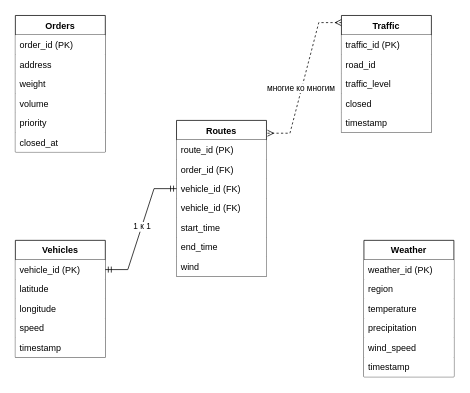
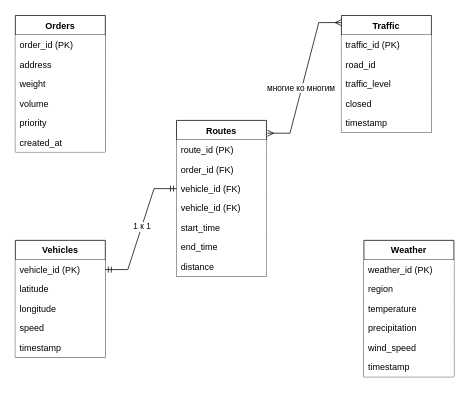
  <mxCell id="0" />
  <mxCell id="1" parent="0" />
  <mxCell id="2" value="Orders" style="swimlane;fontStyle=1;align=center;verticalAlign=top;childLayout=stackLayout;horizontal=1;startSize=26;horizontalStack=0;resizeParent=1;resizeParentMax=0;resizeLast=0;collapsible=1;marginBottom=0;fillColor=light-dark(#FFFFFF,var(--ge-dark-color, #121212));" parent="1" vertex="1"><mxGeometry x="20" y="20" width="120" height="182" as="geometry" /></mxCell>
  <mxCell id="3" value="order_id (PK)" style="text;strokeColor=none;fillColor=light-dark(#FFFFFF,var(--ge-dark-color, #121212));align=left;verticalAlign=top;spacingLeft=4;spacingRight=4;overflow=hidden;rotatable=0;points=[[0,0.5],[1,0.5]];portConstraint=eastwest;" parent="2" vertex="1"><mxGeometry y="26" width="120" height="26" as="geometry" /></mxCell>
  <mxCell id="4" value="address" style="text;strokeColor=none;fillColor=light-dark(#FFFFFF,var(--ge-dark-color, #121212));align=left;verticalAlign=top;spacingLeft=4;spacingRight=4;overflow=hidden;rotatable=0;points=[[0,0.5],[1,0.5]];portConstraint=eastwest;" parent="2" vertex="1"><mxGeometry y="52" width="120" height="26" as="geometry" /></mxCell>
  <mxCell id="5" value="weight" style="text;strokeColor=none;fillColor=light-dark(#FFFFFF,var(--ge-dark-color, #121212));align=left;verticalAlign=top;spacingLeft=4;spacingRight=4;overflow=hidden;rotatable=0;points=[[0,0.5],[1,0.5]];portConstraint=eastwest;" parent="2" vertex="1"><mxGeometry y="78" width="120" height="26" as="geometry" /></mxCell>
  <mxCell id="6" value="volume" style="text;strokeColor=none;fillColor=light-dark(#FFFFFF,var(--ge-dark-color, #121212));align=left;verticalAlign=top;spacingLeft=4;spacingRight=4;overflow=hidden;rotatable=0;points=[[0,0.5],[1,0.5]];portConstraint=eastwest;" parent="2" vertex="1"><mxGeometry y="104" width="120" height="26" as="geometry" /></mxCell>
  <mxCell id="7" value="priority" style="text;strokeColor=none;fillColor=light-dark(#FFFFFF,var(--ge-dark-color, #121212));align=left;verticalAlign=top;spacingLeft=4;spacingRight=4;overflow=hidden;rotatable=0;points=[[0,0.5],[1,0.5]];portConstraint=eastwest;" parent="2" vertex="1"><mxGeometry y="130" width="120" height="26" as="geometry" /></mxCell>
- <mxCell id="8" value="closed_at" style="text;strokeColor=none;fillColor=light-dark(#FFFFFF,var(--ge-dark-color, #121212));align=left;verticalAlign=top;spacingLeft=4;spacingRight=4;overflow=hidden;rotatable=0;points=[[0,0.5],[1,0.5]];portConstraint=eastwest;" parent="2" vertex="1"><mxGeometry y="156" width="120" height="26" as="geometry" /></mxCell>
+ <mxCell id="8" value="created_at" style="text;strokeColor=none;fillColor=light-dark(#FFFFFF,var(--ge-dark-color, #121212));align=left;verticalAlign=top;spacingLeft=4;spacingRight=4;overflow=hidden;rotatable=0;points=[[0,0.5],[1,0.5]];portConstraint=eastwest;" parent="2" vertex="1"><mxGeometry y="156" width="120" height="26" as="geometry" /></mxCell>
  <mxCell id="9" value="Vehicles" style="swimlane;fontStyle=1;align=center;verticalAlign=top;childLayout=stackLayout;horizontal=1;startSize=26;horizontalStack=0;resizeParent=1;resizeParentMax=0;resizeLast=0;collapsible=1;marginBottom=0;fillColor=light-dark(#FFFFFF,var(--ge-dark-color, #121212));" parent="1" vertex="1"><mxGeometry x="20" y="320" width="120" height="156" as="geometry" /></mxCell>
  <mxCell id="10" value="vehicle_id (PK)" style="text;strokeColor=none;fillColor=light-dark(#FFFFFF,var(--ge-dark-color, #121212));align=left;verticalAlign=top;spacingLeft=4;spacingRight=4;overflow=hidden;rotatable=0;points=[[0,0.5],[1,0.5]];portConstraint=eastwest;" parent="9" vertex="1"><mxGeometry y="26" width="120" height="26" as="geometry" /></mxCell>
  <mxCell id="11" value="latitude" style="text;strokeColor=none;fillColor=light-dark(#FFFFFF,var(--ge-dark-color, #121212));align=left;verticalAlign=top;spacingLeft=4;spacingRight=4;overflow=hidden;rotatable=0;points=[[0,0.5],[1,0.5]];portConstraint=eastwest;" parent="9" vertex="1"><mxGeometry y="52" width="120" height="26" as="geometry" /></mxCell>
  <mxCell id="12" value="longitude" style="text;strokeColor=none;fillColor=light-dark(#FFFFFF,var(--ge-dark-color, #121212));align=left;verticalAlign=top;spacingLeft=4;spacingRight=4;overflow=hidden;rotatable=0;points=[[0,0.5],[1,0.5]];portConstraint=eastwest;" parent="9" vertex="1"><mxGeometry y="78" width="120" height="26" as="geometry" /></mxCell>
  <mxCell id="13" value="speed" style="text;strokeColor=none;fillColor=light-dark(#FFFFFF,var(--ge-dark-color, #121212));align=left;verticalAlign=top;spacingLeft=4;spacingRight=4;overflow=hidden;rotatable=0;points=[[0,0.5],[1,0.5]];portConstraint=eastwest;" parent="9" vertex="1"><mxGeometry y="104" width="120" height="26" as="geometry" /></mxCell>
  <mxCell id="14" value="timestamp" style="text;strokeColor=none;fillColor=light-dark(#FFFFFF,var(--ge-dark-color, #121212));align=left;verticalAlign=top;spacingLeft=4;spacingRight=4;overflow=hidden;rotatable=0;points=[[0,0.5],[1,0.5]];portConstraint=eastwest;" parent="9" vertex="1"><mxGeometry y="130" width="120" height="26" as="geometry" /></mxCell>
  <mxCell id="15" value="Weather" style="swimlane;fontStyle=1;align=center;verticalAlign=top;childLayout=stackLayout;horizontal=1;startSize=26;horizontalStack=0;resizeParent=1;resizeParentMax=0;resizeLast=0;collapsible=1;marginBottom=0;fillColor=light-dark(#FFFFFF,var(--ge-dark-color, #121212));" parent="1" vertex="1"><mxGeometry x="485" y="320" width="120" height="182" as="geometry" /></mxCell>
  <mxCell id="16" value="weather_id (PK)" style="text;strokeColor=none;fillColor=light-dark(#FFFFFF,var(--ge-dark-color, #121212));align=left;verticalAlign=top;spacingLeft=4;spacingRight=4;overflow=hidden;rotatable=0;points=[[0,0.5],[1,0.5]];portConstraint=eastwest;" parent="15" vertex="1"><mxGeometry y="26" width="120" height="26" as="geometry" /></mxCell>
  <mxCell id="17" value="region" style="text;strokeColor=none;fillColor=light-dark(#FFFFFF,var(--ge-dark-color, #121212));align=left;verticalAlign=top;spacingLeft=4;spacingRight=4;overflow=hidden;rotatable=0;points=[[0,0.5],[1,0.5]];portConstraint=eastwest;" parent="15" vertex="1"><mxGeometry y="52" width="120" height="26" as="geometry" /></mxCell>
  <mxCell id="18" value="temperature" style="text;strokeColor=none;fillColor=light-dark(#FFFFFF,var(--ge-dark-color, #121212));align=left;verticalAlign=top;spacingLeft=4;spacingRight=4;overflow=hidden;rotatable=0;points=[[0,0.5],[1,0.5]];portConstraint=eastwest;" parent="15" vertex="1"><mxGeometry y="78" width="120" height="26" as="geometry" /></mxCell>
  <mxCell id="19" value="precipitation" style="text;strokeColor=none;fillColor=light-dark(#FFFFFF,var(--ge-dark-color, #121212));align=left;verticalAlign=top;spacingLeft=4;spacingRight=4;overflow=hidden;rotatable=0;points=[[0,0.5],[1,0.5]];portConstraint=eastwest;" parent="15" vertex="1"><mxGeometry y="104" width="120" height="26" as="geometry" /></mxCell>
  <mxCell id="20" value="wind_speed" style="text;strokeColor=none;fillColor=light-dark(#FFFFFF,var(--ge-dark-color, #121212));align=left;verticalAlign=top;spacingLeft=4;spacingRight=4;overflow=hidden;rotatable=0;points=[[0,0.5],[1,0.5]];portConstraint=eastwest;" parent="15" vertex="1"><mxGeometry y="130" width="120" height="26" as="geometry" /></mxCell>
  <mxCell id="21" value="timestamp" style="text;strokeColor=none;fillColor=light-dark(#FFFFFF,var(--ge-dark-color, #121212));align=left;verticalAlign=top;spacingLeft=4;spacingRight=4;overflow=hidden;rotatable=0;points=[[0,0.5],[1,0.5]];portConstraint=eastwest;" parent="15" vertex="1"><mxGeometry y="156" width="120" height="26" as="geometry" /></mxCell>
  <mxCell id="22" value="Traffic" style="swimlane;fontStyle=1;align=center;verticalAlign=top;childLayout=stackLayout;horizontal=1;startSize=26;horizontalStack=0;resizeParent=1;resizeParentMax=0;resizeLast=0;collapsible=1;marginBottom=0;fillColor=light-dark(#FFFFFF,var(--ge-dark-color, #121212));" parent="1" vertex="1"><mxGeometry x="455" y="20" width="120" height="156" as="geometry" /></mxCell>
  <mxCell id="23" value="traffic_id (PK)" style="text;strokeColor=none;fillColor=light-dark(#FFFFFF,var(--ge-dark-color, #121212));align=left;verticalAlign=top;spacingLeft=4;spacingRight=4;overflow=hidden;rotatable=0;points=[[0,0.5],[1,0.5]];portConstraint=eastwest;" parent="22" vertex="1"><mxGeometry y="26" width="120" height="26" as="geometry" /></mxCell>
  <mxCell id="24" value="road_id" style="text;strokeColor=none;fillColor=light-dark(#FFFFFF,var(--ge-dark-color, #121212));align=left;verticalAlign=top;spacingLeft=4;spacingRight=4;overflow=hidden;rotatable=0;points=[[0,0.5],[1,0.5]];portConstraint=eastwest;" parent="22" vertex="1"><mxGeometry y="52" width="120" height="26" as="geometry" /></mxCell>
  <mxCell id="25" value="traffic_level" style="text;strokeColor=none;fillColor=light-dark(#FFFFFF,var(--ge-dark-color, #121212));align=left;verticalAlign=top;spacingLeft=4;spacingRight=4;overflow=hidden;rotatable=0;points=[[0,0.5],[1,0.5]];portConstraint=eastwest;" parent="22" vertex="1"><mxGeometry y="78" width="120" height="26" as="geometry" /></mxCell>
  <mxCell id="26" value="closed" style="text;strokeColor=none;fillColor=light-dark(#FFFFFF,var(--ge-dark-color, #121212));align=left;verticalAlign=top;spacingLeft=4;spacingRight=4;overflow=hidden;rotatable=0;points=[[0,0.5],[1,0.5]];portConstraint=eastwest;" parent="22" vertex="1"><mxGeometry y="104" width="120" height="26" as="geometry" /></mxCell>
  <mxCell id="27" value="timestamp" style="text;strokeColor=none;fillColor=light-dark(#FFFFFF,var(--ge-dark-color, #121212));align=left;verticalAlign=top;spacingLeft=4;spacingRight=4;overflow=hidden;rotatable=0;points=[[0,0.5],[1,0.5]];portConstraint=eastwest;" parent="22" vertex="1"><mxGeometry y="130" width="120" height="26" as="geometry" /></mxCell>
  <mxCell id="28" value="Routes" style="swimlane;fontStyle=1;align=center;verticalAlign=top;childLayout=stackLayout;horizontal=1;startSize=26;horizontalStack=0;resizeParent=1;resizeParentMax=0;resizeLast=0;collapsible=1;marginBottom=0;fillColor=light-dark(#FFFFFF,var(--ge-dark-color, #121212));" parent="1" vertex="1"><mxGeometry x="235" y="160" width="120" height="208" as="geometry" /></mxCell>
  <mxCell id="29" value="route_id (PK)" style="text;strokeColor=none;fillColor=light-dark(#FFFFFF,var(--ge-dark-color, #121212));align=left;verticalAlign=top;spacingLeft=4;spacingRight=4;overflow=hidden;rotatable=0;points=[[0,0.5],[1,0.5]];portConstraint=eastwest;" parent="28" vertex="1"><mxGeometry y="26" width="120" height="26" as="geometry" /></mxCell>
  <mxCell id="30" value="order_id (FK)" style="text;strokeColor=none;fillColor=light-dark(#FFFFFF,var(--ge-dark-color, #121212));align=left;verticalAlign=top;spacingLeft=4;spacingRight=4;overflow=hidden;rotatable=0;points=[[0,0.5],[1,0.5]];portConstraint=eastwest;" parent="28" vertex="1"><mxGeometry y="52" width="120" height="26" as="geometry" /></mxCell>
  <mxCell id="31" value="vehicle_id (FK)" style="text;strokeColor=none;fillColor=light-dark(#FFFFFF,var(--ge-dark-color, #121212));align=left;verticalAlign=top;spacingLeft=4;spacingRight=4;overflow=hidden;rotatable=0;points=[[0,0.5],[1,0.5]];portConstraint=eastwest;" parent="28" vertex="1"><mxGeometry y="78" width="120" height="26" as="geometry" /></mxCell>
  <mxCell id="32" value="vehicle_id (FK)" style="text;strokeColor=none;fillColor=light-dark(#FFFFFF,var(--ge-dark-color, #121212));align=left;verticalAlign=top;spacingLeft=4;spacingRight=4;overflow=hidden;rotatable=0;points=[[0,0.5],[1,0.5]];portConstraint=eastwest;" vertex="1" parent="28"><mxGeometry y="104" width="120" height="26" as="geometry" /></mxCell>
  <mxCell id="33" value="start_time" style="text;strokeColor=none;fillColor=light-dark(#FFFFFF,var(--ge-dark-color, #121212));align=left;verticalAlign=top;spacingLeft=4;spacingRight=4;overflow=hidden;rotatable=0;points=[[0,0.5],[1,0.5]];portConstraint=eastwest;" parent="28" vertex="1"><mxGeometry y="130" width="120" height="26" as="geometry" /></mxCell>
  <mxCell id="34" value="end_time" style="text;strokeColor=none;fillColor=light-dark(#FFFFFF,var(--ge-dark-color, #121212));align=left;verticalAlign=top;spacingLeft=4;spacingRight=4;overflow=hidden;rotatable=0;points=[[0,0.5],[1,0.5]];portConstraint=eastwest;" parent="28" vertex="1"><mxGeometry y="156" width="120" height="26" as="geometry" /></mxCell>
- <mxCell id="35" value="wind" style="text;strokeColor=none;fillColor=light-dark(#FFFFFF,var(--ge-dark-color, #121212));align=left;verticalAlign=top;spacingLeft=4;spacingRight=4;overflow=hidden;rotatable=0;points=[[0,0.5],[1,0.5]];portConstraint=eastwest;" parent="28" vertex="1"><mxGeometry y="182" width="120" height="26" as="geometry" /></mxCell>
+ <mxCell id="35" value="distance" style="text;strokeColor=none;fillColor=light-dark(#FFFFFF,var(--ge-dark-color, #121212));align=left;verticalAlign=top;spacingLeft=4;spacingRight=4;overflow=hidden;rotatable=0;points=[[0,0.5],[1,0.5]];portConstraint=eastwest;" parent="28" vertex="1"><mxGeometry y="182" width="120" height="26" as="geometry" /></mxCell>
  <mxCell id="36" value="" style="edgeStyle=entityRelationEdgeStyle;fontSize=12;html=1;endArrow=ERmandOne;startArrow=ERmandOne;rounded=0;exitX=0;exitY=0.5;exitDx=0;exitDy=0;fillColor=light-dark(#FFFFFF,var(--ge-dark-color, #121212));" edge="1" parent="1" source="31" target="10"><mxGeometry width="100" height="100" relative="1" as="geometry"><mxPoint x="365" y="250" as="sourcePoint" /><mxPoint x="365" y="-70" as="targetPoint" /><Array as="points"><mxPoint x="395" y="250" /><mxPoint x="285" y="20" /><mxPoint x="385" y="150" /><mxPoint x="395" y="80" /><mxPoint x="395" y="100" /></Array></mxGeometry></mxCell>
  <mxCell id="37" value="1 к 1" style="edgeLabel;html=1;align=center;verticalAlign=middle;resizable=0;points=[];fillColor=light-dark(#FFFFFF,var(--ge-dark-color, #121212));" vertex="1" connectable="0" parent="36"><mxGeometry x="-0.04" relative="1" as="geometry"><mxPoint as="offset" /></mxGeometry></mxCell>
- <mxCell id="38" value="" style="edgeStyle=entityRelationEdgeStyle;fontSize=12;html=1;endArrow=ERmany;startArrow=ERmany;rounded=0;entryX=-0.002;entryY=0.061;entryDx=0;entryDy=0;entryPerimeter=0;exitX=1.011;exitY=0.082;exitDx=0;exitDy=0;exitPerimeter=0;fillColor=light-dark(#FFFFFF,var(--ge-dark-color, #121212));dashed=1;" edge="1" parent="1" source="28" target="22"><mxGeometry width="100" height="100" relative="1" as="geometry"><mxPoint x="365" y="390" as="sourcePoint" /><mxPoint x="535" y="170" as="targetPoint" /></mxGeometry></mxCell>
+ <mxCell id="38" value="" style="edgeStyle=entityRelationEdgeStyle;fontSize=12;html=1;endArrow=ERmany;startArrow=ERmany;rounded=0;entryX=-0.002;entryY=0.061;entryDx=0;entryDy=0;entryPerimeter=0;exitX=1.011;exitY=0.082;exitDx=0;exitDy=0;exitPerimeter=0;fillColor=light-dark(#FFFFFF,var(--ge-dark-color, #121212));" edge="1" parent="1" source="28" target="22"><mxGeometry width="100" height="100" relative="1" as="geometry"><mxPoint x="365" y="390" as="sourcePoint" /><mxPoint x="535" y="170" as="targetPoint" /></mxGeometry></mxCell>
  <mxCell id="39" value="многие ко многим" style="edgeLabel;html=1;align=center;verticalAlign=middle;resizable=0;points=[];fillColor=light-dark(#FFFFFF,var(--ge-dark-color, #121212));" vertex="1" connectable="0" parent="38"><mxGeometry x="-0.132" y="1" relative="1" as="geometry"><mxPoint as="offset" /></mxGeometry></mxCell>
